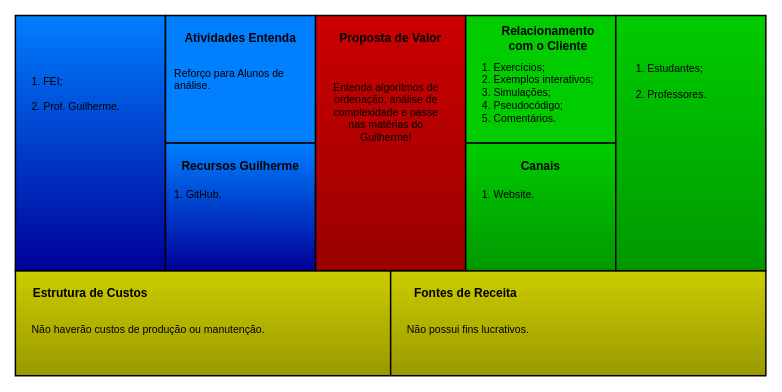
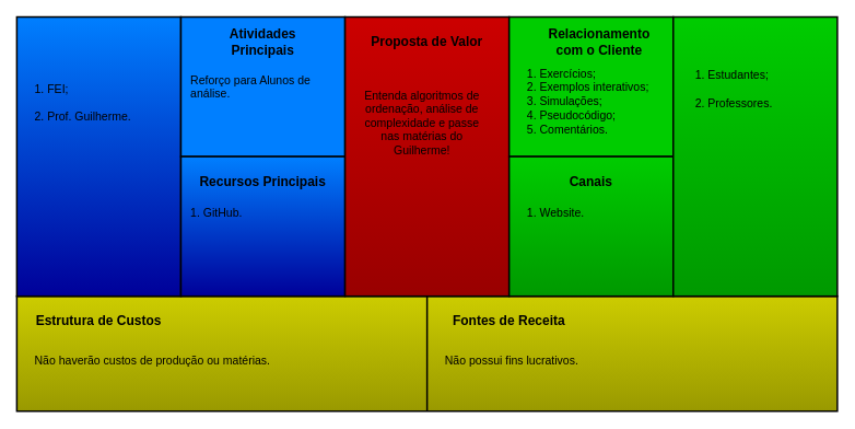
  <mxCell id="0" />
  <mxCell id="1" parent="0" />
  <mxCell id="2" value="" style="rounded=0;whiteSpace=wrap;html=1;strokeWidth=2;gradientColor=#999900;fillColor=#CCCC00;" vertex="1" parent="1"><mxGeometry y="360" width="1000" height="140" as="geometry" x="20" /></mxCell>
  <mxCell id="3" value="" style="rounded=0;whiteSpace=wrap;html=1;fontSize=16;labelBackgroundColor=none;strokeColor=#000000;strokeWidth=2;fillColor=#007FFF;gradientColor=#000099;gradientDirection=south;" vertex="1" parent="1"><mxGeometry width="200" height="340" as="geometry" x="20" y="20" /></mxCell>
  <mxCell id="4" value="" style="rounded=0;whiteSpace=wrap;html=1;fontSize=16;labelBackgroundColor=none;strokeColor=#000000;strokeWidth=2;fillColor=#007FFF;gradientColor=none;gradientDirection=south;" vertex="1" parent="1"><mxGeometry x="220" width="200" height="170" as="geometry" y="20" /></mxCell>
  <mxCell id="5" value="" style="rounded=0;whiteSpace=wrap;html=1;fontSize=16;labelBackgroundColor=none;strokeColor=#000000;strokeWidth=2;fillColor=#007FFF;gradientColor=#000099;gradientDirection=south;" vertex="1" parent="1"><mxGeometry x="220" y="190" width="200" height="170" as="geometry" /></mxCell>
- <mxCell id="6" value="Atividades Entenda" style="text;html=1;align=center;verticalAlign=middle;whiteSpace=wrap;rounded=0;fontStyle=1;fontSize=16;" vertex="1" parent="1"><mxGeometry x="240" y="30" width="160" height="40" as="geometry" /></mxCell>
- <mxCell id="7" value="Recursos Guilherme" style="text;html=1;align=center;verticalAlign=middle;whiteSpace=wrap;rounded=0;fontStyle=1;fontSize=16;" vertex="1" parent="1"><mxGeometry x="240" y="200" width="160" height="40" as="geometry" /></mxCell>
+ <mxCell id="6" value="Atividades Principais" style="text;html=1;align=center;verticalAlign=middle;whiteSpace=wrap;rounded=0;fontStyle=1;fontSize=16;" vertex="1" parent="1"><mxGeometry x="240" y="30" width="160" height="40" as="geometry" /></mxCell>
+ <mxCell id="7" value="Recursos Principais" style="text;html=1;align=center;verticalAlign=middle;whiteSpace=wrap;rounded=0;fontStyle=1;fontSize=16;" vertex="1" parent="1"><mxGeometry x="240" y="200" width="160" height="40" as="geometry" /></mxCell>
  <mxCell id="8" value="" style="rounded=0;whiteSpace=wrap;html=1;fontSize=16;labelBackgroundColor=none;strokeColor=#000000;strokeWidth=2;fillColor=#CC0000;gradientColor=#990000;gradientDirection=south;" vertex="1" parent="1"><mxGeometry x="420" width="200" height="340" as="geometry" y="20" /></mxCell>
  <mxCell id="9" value="" style="rounded=0;whiteSpace=wrap;html=1;fontSize=16;labelBackgroundColor=none;strokeColor=#000000;strokeWidth=2;fillColor=#00CC00;gradientColor=none;" vertex="1" parent="1"><mxGeometry x="620" width="200" height="170" as="geometry" y="20" /></mxCell>
  <mxCell id="10" value="" style="rounded=0;whiteSpace=wrap;html=1;fontSize=16;labelBackgroundColor=none;strokeColor=#000000;strokeWidth=2;fillColor=#00CC00;gradientColor=#009900;" vertex="1" parent="1"><mxGeometry x="620" y="190" width="200" height="170" as="geometry" /></mxCell>
  <mxCell id="11" value="Relacionamento com o Cliente" style="text;html=1;align=center;verticalAlign=middle;whiteSpace=wrap;rounded=0;fontStyle=1;fontSize=16;" vertex="1" parent="1"><mxGeometry x="650" y="30" width="160" height="40" as="geometry" /></mxCell>
  <mxCell id="12" value="Canais" style="text;html=1;align=center;verticalAlign=middle;whiteSpace=wrap;rounded=0;fontStyle=1;fontSize=16;" vertex="1" parent="1"><mxGeometry x="640" y="200" width="160" height="40" as="geometry" /></mxCell>
  <mxCell id="13" value="" style="rounded=0;whiteSpace=wrap;html=1;fontSize=16;labelBackgroundColor=none;strokeColor=#000000;strokeWidth=2;fillColor=#00CC00;gradientColor=#009900;" vertex="1" parent="1"><mxGeometry x="820" width="200" height="340" as="geometry" y="20" /></mxCell>
  <mxCell id="14" value="Proposta de Valor" style="text;html=1;align=center;verticalAlign=middle;whiteSpace=wrap;rounded=0;fontStyle=1;fontSize=16;" vertex="1" parent="1"><mxGeometry x="440" y="30" width="160" height="40" as="geometry" /></mxCell>
  <mxCell id="15" value="Estrutura de Custos" style="text;html=1;align=center;verticalAlign=middle;whiteSpace=wrap;rounded=0;fontStyle=1;fontSize=16;" vertex="1" parent="1"><mxGeometry x="40" y="370" width="160" height="40" as="geometry" /></mxCell>
  <mxCell id="16" value="Fontes de Receita" style="text;html=1;align=center;verticalAlign=middle;whiteSpace=wrap;rounded=0;fontStyle=1;fontSize=16;" vertex="1" parent="1"><mxGeometry x="540" y="370" width="160" height="40" as="geometry" /></mxCell>
  <mxCell id="17" value="" style="endArrow=none;html=1;fontSize=16;exitX=0.5;exitY=0;exitDx=0;exitDy=0;entryX=0.5;entryY=1;entryDx=0;entryDy=0;strokeWidth=2;" edge="1" parent="1" source="2" target="2"><mxGeometry width="50" height="50" relative="1" as="geometry"><mxPoint x="490" y="250" as="sourcePoint" /><mxPoint x="540" y="200" as="targetPoint" /></mxGeometry></mxCell>
  <mxCell id="18" value="1. FEI;&lt;br&gt;&lt;br&gt;2. Prof. Guilherme." style="text;html=1;align=left;verticalAlign=middle;whiteSpace=wrap;rounded=0;fontStyle=0;fontSize=14;" vertex="1" parent="1"><mxGeometry x="40" y="97.5" width="160" height="55" as="geometry" /></mxCell>
  <mxCell id="19" value="Reforço para Alunos de análise." style="text;html=1;align=left;verticalAlign=middle;whiteSpace=wrap;rounded=0;fontStyle=0;fontSize=14;" vertex="1" parent="1"><mxGeometry x="230" y="77.5" width="160" height="55" as="geometry" /></mxCell>
  <mxCell id="20" value="1. GitHub." style="text;html=1;align=left;verticalAlign=middle;whiteSpace=wrap;rounded=0;fontStyle=0;fontSize=14;" vertex="1" parent="1"><mxGeometry x="230" y="230" width="160" height="55" as="geometry" /></mxCell>
  <mxCell id="21" value="Entenda algoritmos de ordenação, análise de complexidade e passe nas matérias do Guilherme!" style="text;html=1;align=center;verticalAlign=middle;whiteSpace=wrap;rounded=0;fontStyle=0;fontSize=14;" vertex="1" parent="1"><mxGeometry x="434" y="97.5" width="160" height="102.5" as="geometry" /></mxCell>
  <mxCell id="22" value="1. Exercícios;&lt;br&gt;2. Exemplos interativos;&lt;br&gt;3. Simulações;&lt;br&gt;4. Pseudocódigo;&lt;br&gt;5. Comentários." style="text;html=1;align=left;verticalAlign=middle;whiteSpace=wrap;rounded=0;fontStyle=0;fontSize=14;" vertex="1" parent="1"><mxGeometry x="640" y="77.5" width="160" height="90" as="geometry" /></mxCell>
  <mxCell id="23" value="1. Website." style="text;html=1;align=left;verticalAlign=middle;whiteSpace=wrap;rounded=0;fontStyle=0;fontSize=14;" vertex="1" parent="1"><mxGeometry x="640" y="230" width="160" height="55" as="geometry" /></mxCell>
  <mxCell id="24" value="1. Estudantes;&lt;br&gt;&lt;br&gt;2. Professores." style="text;html=1;align=left;verticalAlign=middle;whiteSpace=wrap;rounded=0;fontStyle=0;fontSize=14;" vertex="1" parent="1"><mxGeometry x="845" y="80" width="160" height="55" as="geometry" /></mxCell>
- <mxCell id="25" value="Não haverão custos de produção ou manutenção." style="text;html=1;align=left;verticalAlign=middle;whiteSpace=wrap;rounded=0;fontStyle=0;fontSize=14;" vertex="1" parent="1"><mxGeometry x="40" y="410" width="460" height="55" as="geometry" /></mxCell>
+ <mxCell id="25" value="Não haverão custos de produção ou matérias." style="text;html=1;align=left;verticalAlign=middle;whiteSpace=wrap;rounded=0;fontStyle=0;fontSize=14;" vertex="1" parent="1"><mxGeometry x="40" y="410" width="460" height="55" as="geometry" /></mxCell>
  <mxCell id="26" value="Não possui fins lucrativos." style="text;html=1;align=left;verticalAlign=middle;whiteSpace=wrap;rounded=0;fontStyle=0;fontSize=14;" vertex="1" parent="1"><mxGeometry x="540" y="410" width="460" height="55" as="geometry" /></mxCell>
